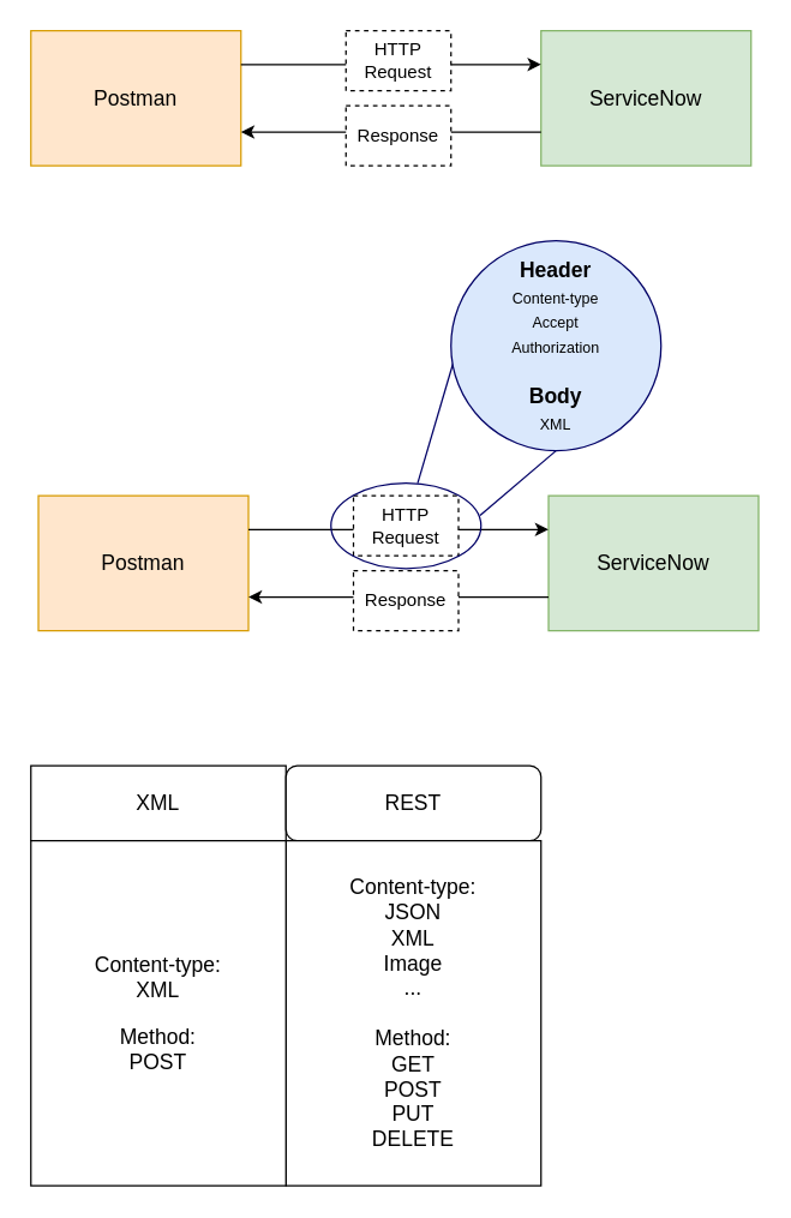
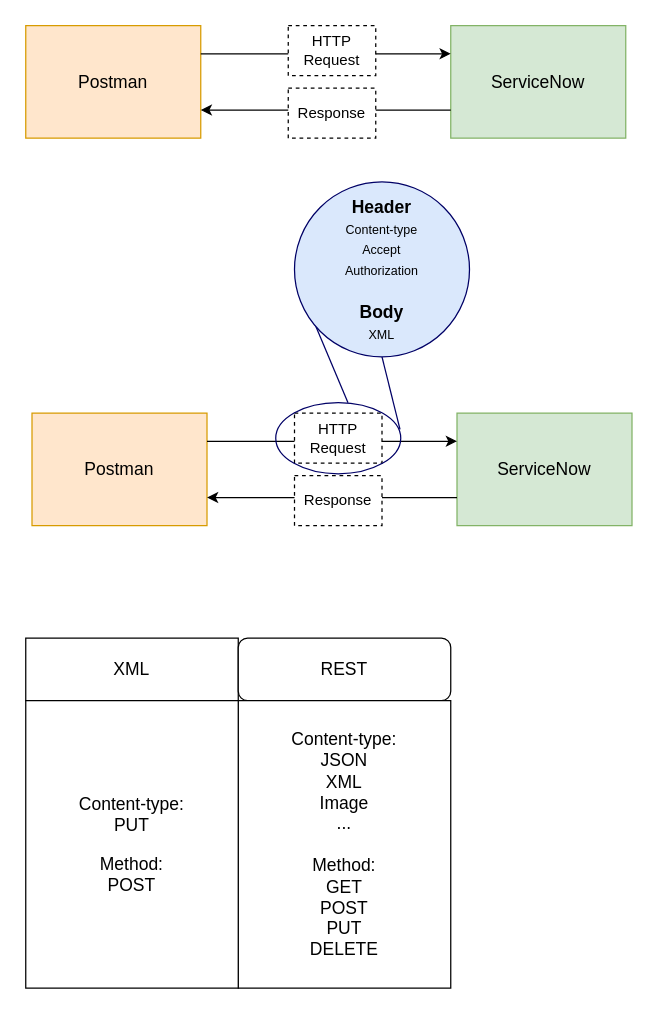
  <mxCell id="0" />
  <mxCell id="1" parent="0" />
  <mxCell id="2" value="&lt;font style=&quot;font-size: 14px;&quot;&gt;Postman&lt;/font&gt;" style="rounded=0;whiteSpace=wrap;html=1;fillColor=#ffe6cc;strokeColor=#d79b00;" parent="1" vertex="1"><mxGeometry x="20" y="20" width="140" height="90" as="geometry" /></mxCell>
  <mxCell id="3" value="&lt;font style=&quot;font-size: 14px;&quot;&gt;ServiceNow&lt;/font&gt;" style="rounded=0;whiteSpace=wrap;html=1;fillColor=#d5e8d4;strokeColor=#82b366;" parent="1" vertex="1"><mxGeometry x="360" y="20" width="140" height="90" as="geometry" /></mxCell>
  <mxCell id="4" value="" style="endArrow=classic;html=1;rounded=0;entryX=0;entryY=0.25;entryDx=0;entryDy=0;exitX=1;exitY=0.25;exitDx=0;exitDy=0;" parent="1" source="2" target="3" edge="1"><mxGeometry width="50" height="50" relative="1" as="geometry"><mxPoint x="340" y="210" as="sourcePoint" /><mxPoint x="390" y="160" as="targetPoint" /></mxGeometry></mxCell>
  <mxCell id="5" value="HTTP&lt;br&gt;Request" style="rounded=0;whiteSpace=wrap;html=1;dashed=1;" parent="1" vertex="1"><mxGeometry x="230" y="20" width="70" height="40" as="geometry" /></mxCell>
  <mxCell id="6" value="" style="endArrow=classic;html=1;rounded=0;entryX=1;entryY=0.75;entryDx=0;entryDy=0;exitX=0;exitY=0.75;exitDx=0;exitDy=0;" parent="1" source="3" target="2" edge="1"><mxGeometry width="50" height="50" relative="1" as="geometry"><mxPoint x="170" y="52.5" as="sourcePoint" /><mxPoint x="370" y="52.5" as="targetPoint" /></mxGeometry></mxCell>
  <mxCell id="7" value="Response" style="rounded=0;whiteSpace=wrap;html=1;dashed=1;" parent="1" vertex="1"><mxGeometry x="230" y="70" width="70" height="40" as="geometry" /></mxCell>
  <mxCell id="8" value="&lt;font style=&quot;font-size: 14px;&quot;&gt;Postman&lt;/font&gt;" style="rounded=0;whiteSpace=wrap;html=1;fillColor=#ffe6cc;strokeColor=#d79b00;" parent="1" vertex="1"><mxGeometry x="25" y="330" width="140" height="90" as="geometry" /></mxCell>
  <mxCell id="9" value="&lt;font style=&quot;font-size: 14px;&quot;&gt;ServiceNow&lt;/font&gt;" style="rounded=0;whiteSpace=wrap;html=1;fillColor=#d5e8d4;strokeColor=#82b366;" parent="1" vertex="1"><mxGeometry x="365" y="330" width="140" height="90" as="geometry" /></mxCell>
  <mxCell id="10" value="" style="endArrow=classic;html=1;rounded=0;entryX=0;entryY=0.25;entryDx=0;entryDy=0;exitX=1;exitY=0.25;exitDx=0;exitDy=0;" parent="1" source="8" target="9" edge="1"><mxGeometry width="50" height="50" relative="1" as="geometry"><mxPoint x="345" y="520" as="sourcePoint" /><mxPoint x="395" y="470" as="targetPoint" /></mxGeometry></mxCell>
  <mxCell id="11" value="HTTP&lt;br&gt;Request" style="rounded=0;whiteSpace=wrap;html=1;dashed=1;" parent="1" vertex="1"><mxGeometry x="235" y="330" width="70" height="40" as="geometry" /></mxCell>
  <mxCell id="12" value="" style="endArrow=classic;html=1;rounded=0;entryX=1;entryY=0.75;entryDx=0;entryDy=0;exitX=0;exitY=0.75;exitDx=0;exitDy=0;" parent="1" source="9" target="8" edge="1"><mxGeometry width="50" height="50" relative="1" as="geometry"><mxPoint x="175" y="362.5" as="sourcePoint" /><mxPoint x="375" y="362.5" as="targetPoint" /></mxGeometry></mxCell>
  <mxCell id="13" value="Response" style="rounded=0;whiteSpace=wrap;html=1;dashed=1;" parent="1" vertex="1"><mxGeometry x="235" y="380" width="70" height="40" as="geometry" /></mxCell>
  <mxCell id="14" value="" style="endArrow=none;html=1;rounded=0;fontSize=14;exitX=0.578;exitY=0.002;exitDx=0;exitDy=0;entryX=0.014;entryY=0.569;entryDx=0;entryDy=0;strokeColor=#000066;entryPerimeter=0;exitPerimeter=0;" parent="1" source="17" target="16" edge="1"><mxGeometry width="50" height="50" relative="1" as="geometry"><mxPoint x="265" y="310" as="sourcePoint" /><mxPoint x="340" y="200" as="targetPoint" /></mxGeometry></mxCell>
  <mxCell id="15" value="" style="endArrow=none;html=1;rounded=0;fontSize=14;exitX=0.994;exitY=0.378;exitDx=0;exitDy=0;entryX=0.5;entryY=1;entryDx=0;entryDy=0;strokeColor=#000066;exitPerimeter=0;" parent="1" source="17" target="16" edge="1"><mxGeometry width="50" height="50" relative="1" as="geometry"><mxPoint x="300" y="345" as="sourcePoint" /><mxPoint x="430" y="300" as="targetPoint" /></mxGeometry></mxCell>
- <mxCell id="16" value="&lt;b&gt;Header&lt;/b&gt;&lt;br&gt;&lt;font style=&quot;font-size: 10px;&quot;&gt;Content-type&lt;br&gt;Accept&lt;br&gt;Authorization&lt;br&gt;&lt;br&gt;&lt;b style=&quot;font-size: 14px;&quot;&gt;Body&lt;br&gt;&lt;/b&gt;XML&lt;br&gt;&lt;/font&gt;" style="ellipse;whiteSpace=wrap;html=1;aspect=fixed;fontSize=14;fillColor=#dae8fc;strokeColor=#000066;" parent="1" vertex="1"><mxGeometry x="300" y="160" width="140" height="140" as="geometry" /></mxCell>
+ <mxCell id="16" value="&lt;b&gt;Header&lt;/b&gt;&lt;br&gt;&lt;font style=&quot;font-size: 10px;&quot;&gt;Content-type&lt;br&gt;Accept&lt;br&gt;Authorization&lt;br&gt;&lt;br&gt;&lt;b style=&quot;font-size: 14px;&quot;&gt;Body&lt;br&gt;&lt;/b&gt;XML&lt;br&gt;&lt;/font&gt;" style="ellipse;whiteSpace=wrap;html=1;aspect=fixed;fontSize=14;fillColor=#dae8fc;strokeColor=#000066;" parent="1" vertex="1"><mxGeometry x="235" y="145" width="140" height="140" as="geometry" /></mxCell>
  <mxCell id="17" value="" style="ellipse;whiteSpace=wrap;html=1;strokeColor=#000066;fontSize=10;fillColor=none;" parent="1" vertex="1"><mxGeometry x="220" y="321.5" width="100" height="57" as="geometry" /></mxCell>
  <mxCell id="18" value="&lt;font style=&quot;font-size: 14px;&quot;&gt;XML&lt;/font&gt;" style="rounded=0;whiteSpace=wrap;html=1;" parent="1" vertex="1"><mxGeometry x="20" y="510" width="170" height="50" as="geometry" /></mxCell>
  <mxCell id="19" value="&lt;span style=&quot;font-size: 14px;&quot;&gt;REST&lt;/span&gt;" style="whiteSpace=wrap;html=1;rounded=1;" parent="1" vertex="1"><mxGeometry x="190" y="510" width="170" height="50" as="geometry" /></mxCell>
  <mxCell id="20" value="&lt;span style=&quot;font-size: 14px;&quot;&gt;Content-type:&lt;br&gt;JSON&lt;br&gt;XML&lt;br&gt;Image&lt;br&gt;...&lt;br&gt;&lt;br&gt;&lt;/span&gt;&lt;span style=&quot;font-size: 14px;&quot;&gt;Method:&lt;br&gt;&lt;/span&gt;&lt;span style=&quot;font-size: 14px;&quot;&gt;GET&lt;br&gt;POST&lt;br&gt;PUT&lt;br&gt;DELETE&lt;br&gt;&lt;/span&gt;" style="rounded=0;whiteSpace=wrap;html=1;" parent="1" vertex="1"><mxGeometry x="190" y="560" width="170" height="230" as="geometry" /></mxCell>
- <mxCell id="21" value="&lt;span style=&quot;font-size: 14px;&quot;&gt;Content-type:&lt;/span&gt;&lt;br style=&quot;font-size: 14px;&quot;&gt;&lt;span style=&quot;font-size: 14px;&quot;&gt;XML&lt;/span&gt;&lt;br style=&quot;font-size: 14px;&quot;&gt;&lt;br style=&quot;font-size: 14px;&quot;&gt;&lt;span style=&quot;font-size: 14px;&quot;&gt;Method:&lt;/span&gt;&lt;br style=&quot;font-size: 14px;&quot;&gt;&lt;span style=&quot;font-size: 14px;&quot;&gt;POST&lt;/span&gt;" style="rounded=0;whiteSpace=wrap;html=1;" parent="1" vertex="1"><mxGeometry x="20" y="560" width="170" height="230" as="geometry" /></mxCell>
+ <mxCell id="21" value="&lt;span style=&quot;font-size: 14px;&quot;&gt;Content-type:&lt;/span&gt;&lt;br style=&quot;font-size: 14px;&quot;&gt;&lt;span style=&quot;font-size: 14px;&quot;&gt;PUT&lt;/span&gt;&lt;br style=&quot;font-size: 14px;&quot;&gt;&lt;br style=&quot;font-size: 14px;&quot;&gt;&lt;span style=&quot;font-size: 14px;&quot;&gt;Method:&lt;/span&gt;&lt;br style=&quot;font-size: 14px;&quot;&gt;&lt;span style=&quot;font-size: 14px;&quot;&gt;POST&lt;/span&gt;" style="rounded=0;whiteSpace=wrap;html=1;" parent="1" vertex="1"><mxGeometry x="20" y="560" width="170" height="230" as="geometry" /></mxCell>
